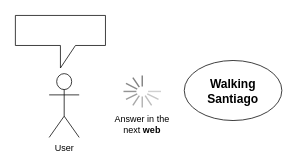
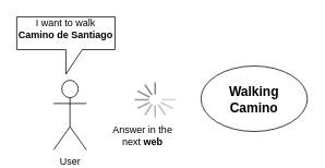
  <mxCell id="0" />
  <mxCell id="1" parent="0" />
  <mxCell id="2" value="" style="shape=callout;whiteSpace=wrap;html=1;perimeter=calloutPerimeter;" parent="1" vertex="1"><mxGeometry x="20" y="20" width="120" height="70" as="geometry" /></mxCell>
- <mxCell id="3" value="Answer in the next &lt;b&gt;web&lt;/b&gt;" style="text;html=1;strokeColor=none;fillColor=none;align=center;verticalAlign=middle;whiteSpace=wrap;rounded=0;" parent="1" vertex="1"><mxGeometry x="148.5" y="157.5" width="80" height="15" as="geometry" /></mxCell>
+ <mxCell id="3" value="Answer in the next &lt;b&gt;web&lt;/b&gt;" style="text;html=1;strokeColor=none;fillColor=none;align=center;verticalAlign=middle;whiteSpace=wrap;rounded=0;" parent="1" vertex="1"><mxGeometry x="133.5" y="157.5" width="80" height="15" as="geometry" /></mxCell>
  <mxCell id="4" value="User" style="shape=umlActor;verticalLabelPosition=bottom;verticalAlign=top;html=1;outlineConnect=0;" parent="1" vertex="1"><mxGeometry x="65" y="97.5" width="40" height="85" as="geometry" /></mxCell>
+ <mxCell id="5" value="I want to walk &lt;b&gt;Camino de Santiago&lt;/b&gt;" style="text;html=1;strokeColor=none;fillColor=none;align=center;verticalAlign=middle;whiteSpace=wrap;rounded=0;" parent="1" vertex="1"><mxGeometry x="20" y="20" width="120" height="30" as="geometry" /></mxCell>
  <mxCell id="6" value="" style="ellipse;whiteSpace=wrap;html=1;" parent="1" vertex="1"><mxGeometry x="245" y="80" width="130" height="80" as="geometry" /></mxCell>
- <mxCell id="7" value="&lt;b&gt;&lt;font style=&quot;font-size: 16px&quot;&gt;Walking Santiago&lt;/font&gt;&lt;/b&gt;" style="text;html=1;strokeColor=none;fillColor=none;align=center;verticalAlign=middle;whiteSpace=wrap;rounded=0;" parent="1" vertex="1"><mxGeometry x="280" y="106.25" width="60" height="30" as="geometry" /></mxCell>
+ <mxCell id="7" value="&lt;b&gt;&lt;font style=&quot;font-size: 16px&quot;&gt;Walking Camino&lt;/font&gt;&lt;/b&gt;" style="text;html=1;strokeColor=none;fillColor=none;align=center;verticalAlign=middle;whiteSpace=wrap;rounded=0;" parent="1" vertex="1"><mxGeometry x="280" y="106.25" width="60" height="30" as="geometry" /></mxCell>
  <mxCell id="8" value="" style="verticalLabelPosition=bottom;shadow=0;dashed=0;align=center;html=1;verticalAlign=top;strokeWidth=1;shape=mxgraph.mockup.misc.loading_circle_2;pointerEvents=1;fontSize=16;" parent="1" vertex="1"><mxGeometry x="164" y="100" width="50" height="42.5" as="geometry" /></mxCell>
